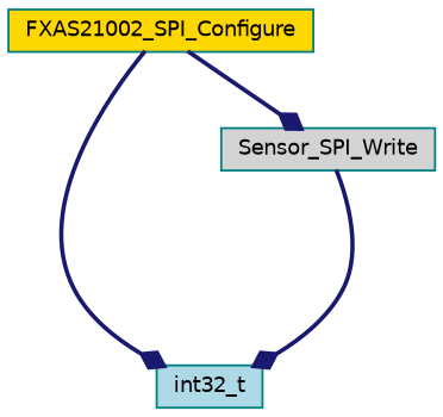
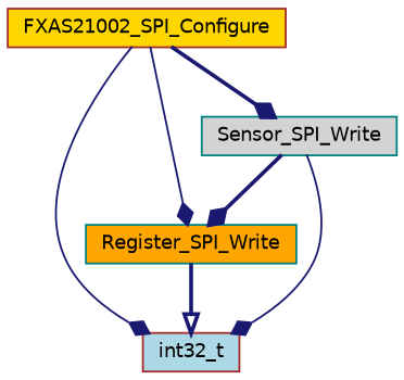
  digraph {
    rankdir=TB
    node [color=brown fontname=Helvetica fontsize=10 shape=record style=filled]
    edge [arrowhead=diamond color=midnightblue fontname=Helvetica fontsize=10 labelfontname=Helvetica labelfontsize=10 style=bold]
-   n1 [color=teal fillcolor=gold fontcolor=black height=0.2 label=FXAS21002_SPI_Configure width=0.4]
-   n2 [color=teal fillcolor=lightblue height=0.2 label=int32_t width=0.4]
+   n1 [fillcolor=gold fontcolor=black height=0.2 label=FXAS21002_SPI_Configure width=0.4]
+   n2 [fillcolor=lightblue height=0.2 label=int32_t width=0.4]
+   n3 [color=teal fillcolor=orange height=0.2 label=Register_SPI_Write width=0.4]
    n4 [color=teal fillcolor=lightgrey height=0.2 label=Sensor_SPI_Write width=0.4]
-   n1 -> n2
+   n1 -> n2 [style=solid]
+   n1 -> n3 [style=solid]
    n1 -> n4
-   n4 -> n2
+   n3 -> n2 [arrowhead=onormal]
+   n4 -> n2 [style=solid]
+   n4 -> n3
  }
